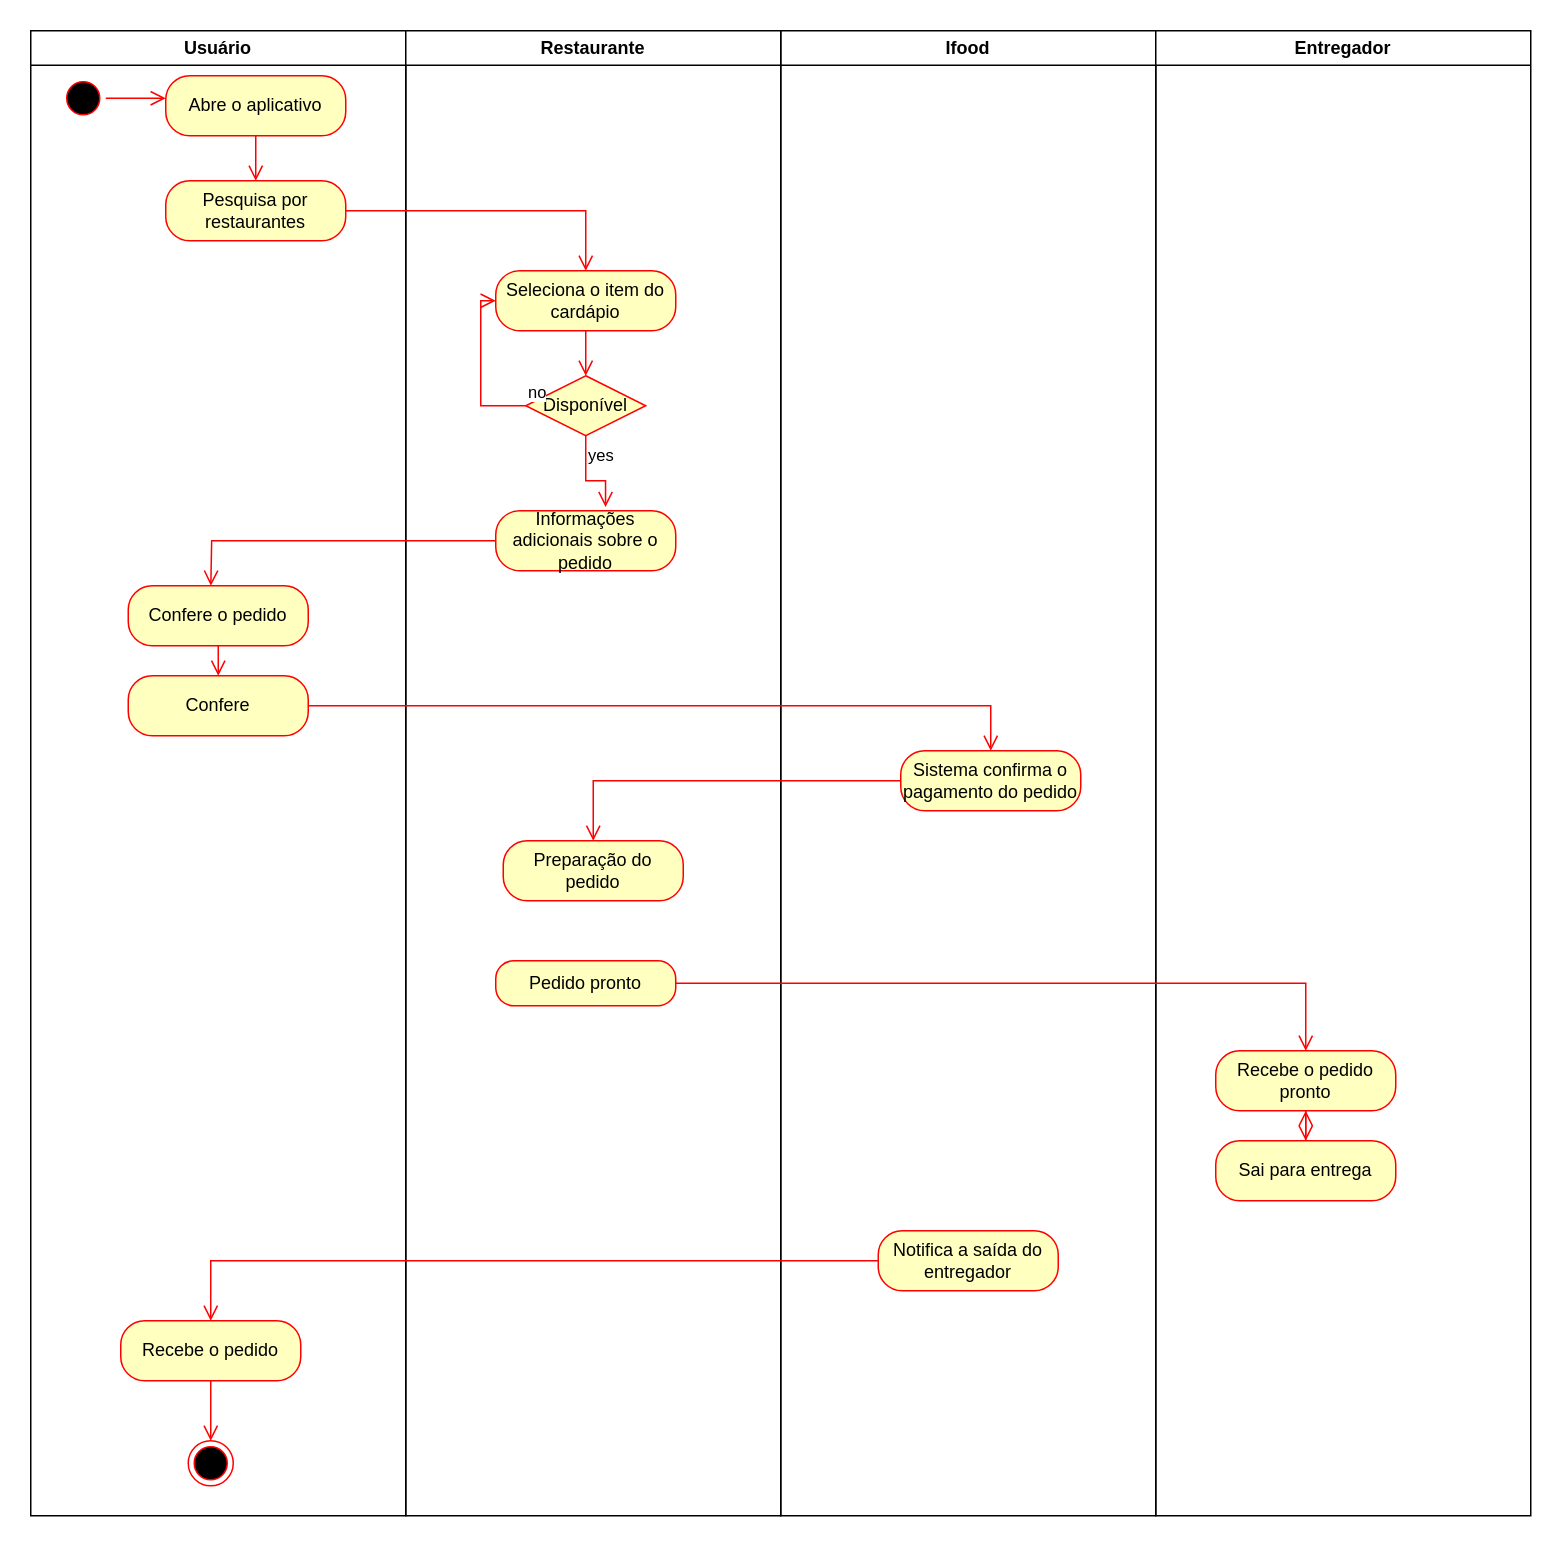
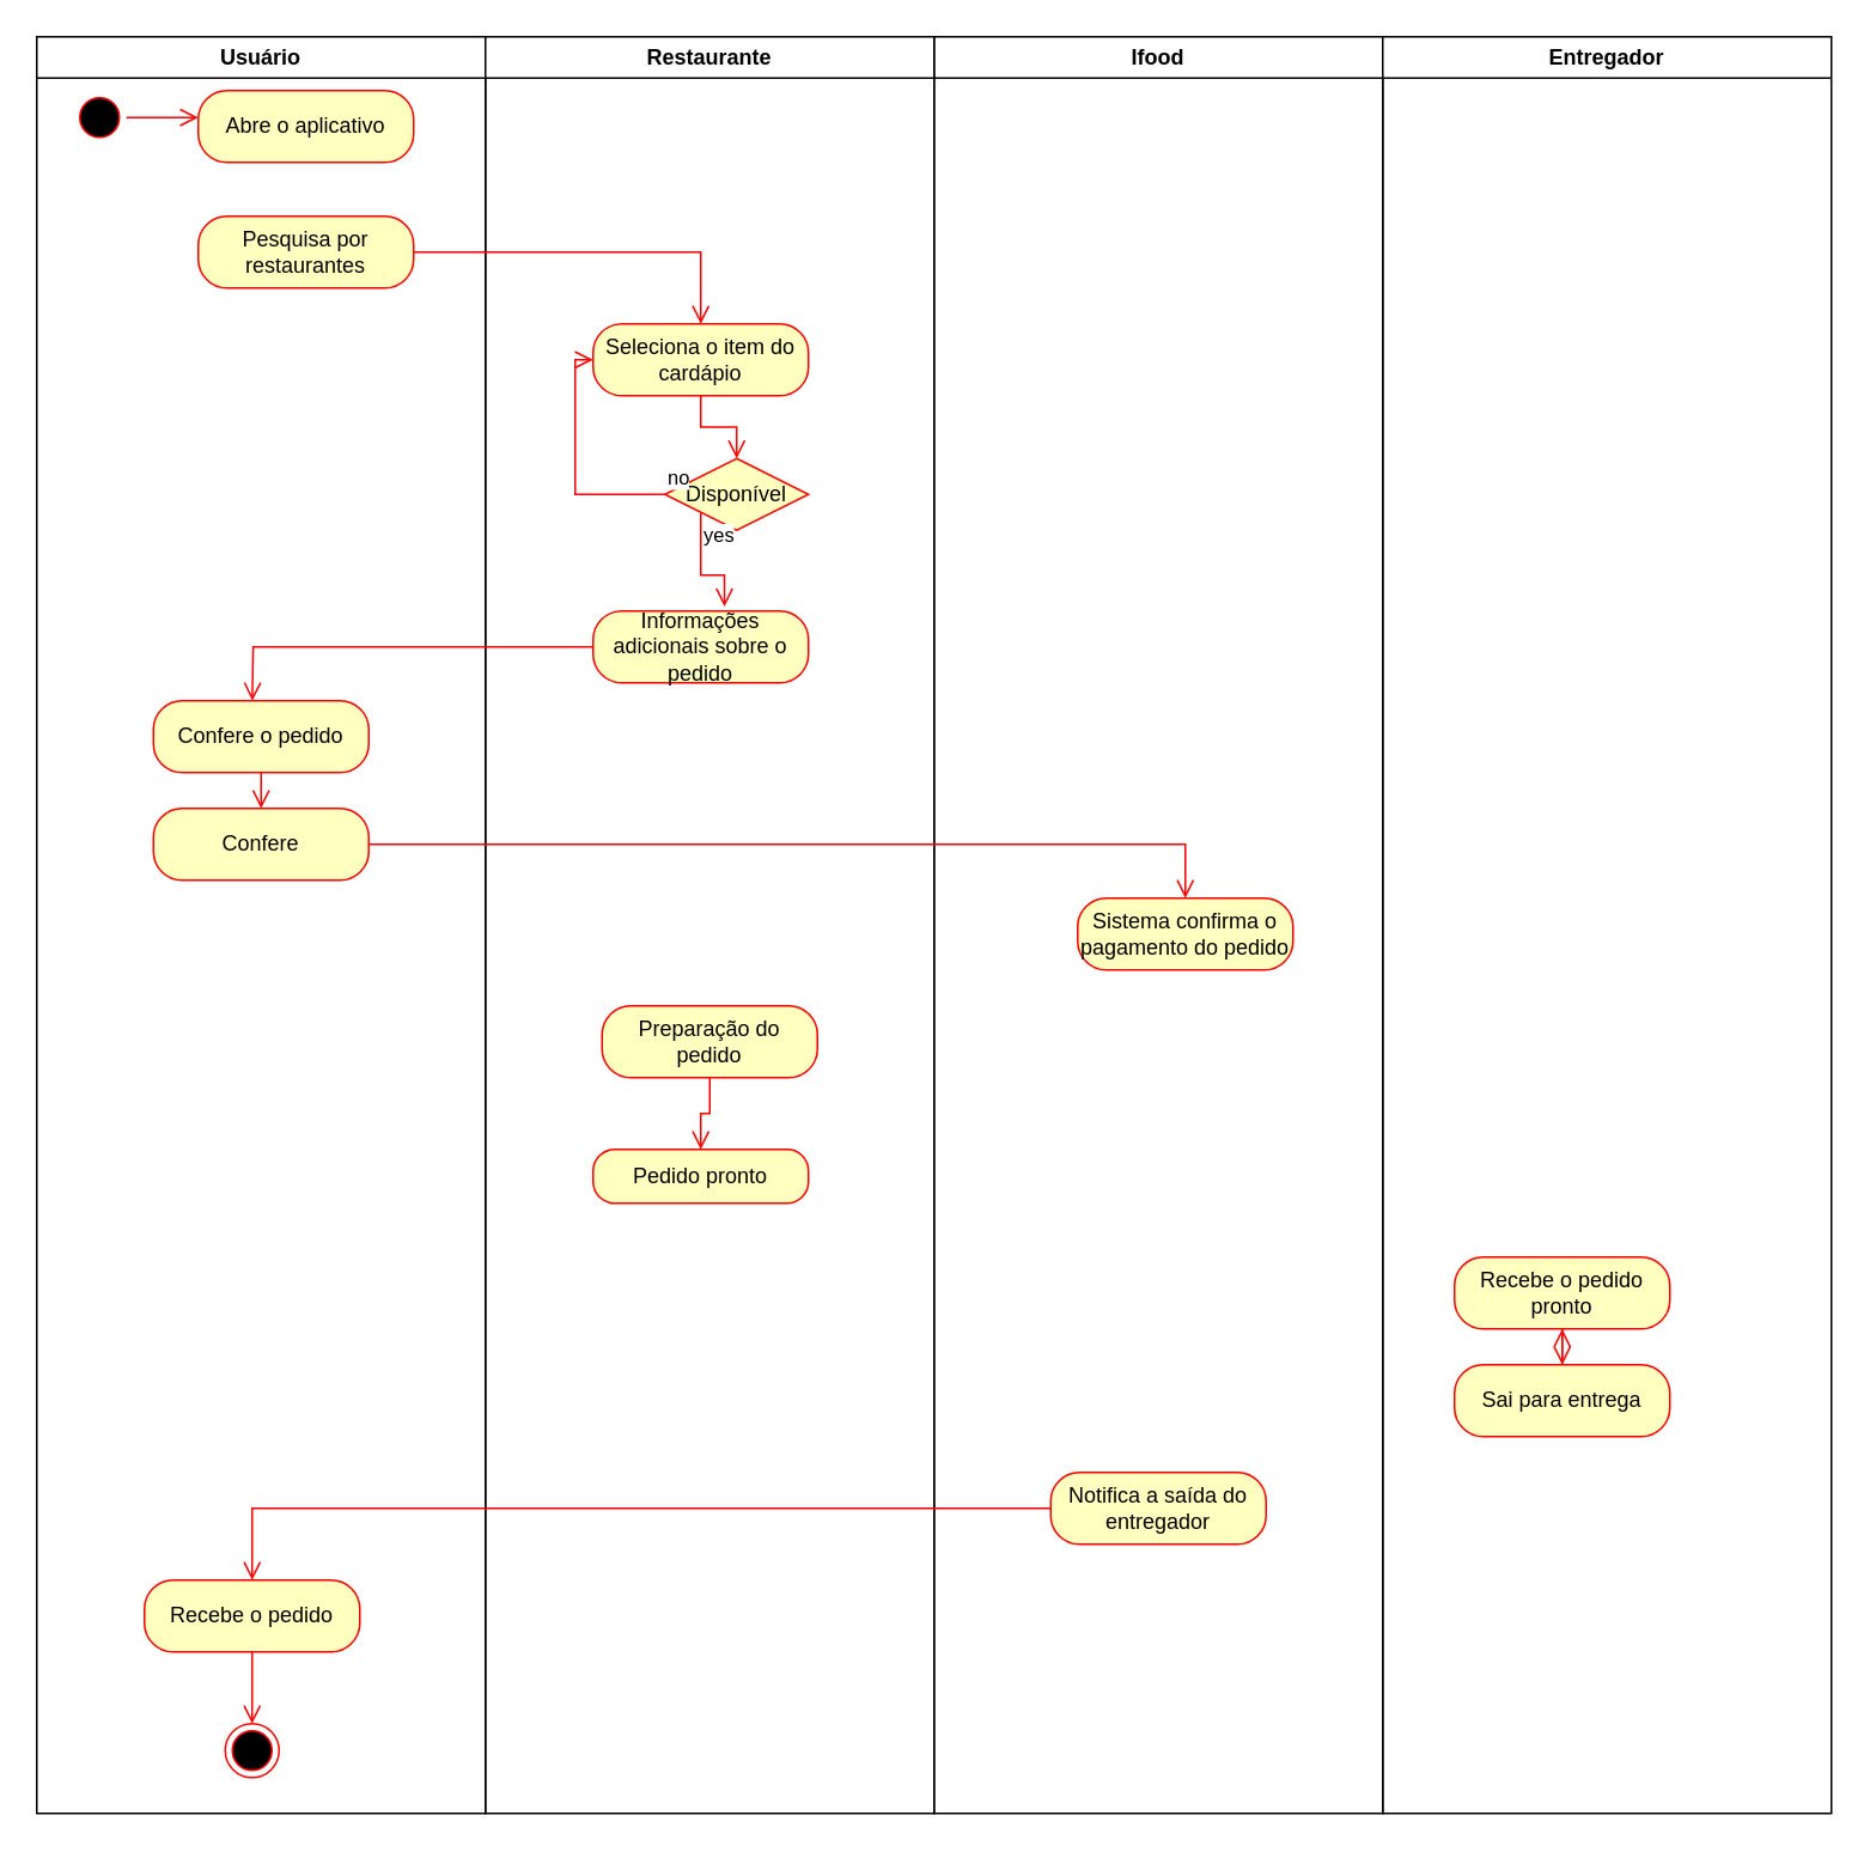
  <mxCell id="0" />
  <mxCell id="1" parent="0" />
  <mxCell id="2" value="Usuário" style="swimlane;whiteSpace=wrap;html=1;" vertex="1" parent="1"><mxGeometry x="20" y="20" width="250" height="990" as="geometry" /></mxCell>
  <mxCell id="3" value="" style="ellipse;html=1;shape=startState;fillColor=#000000;strokeColor=#ff0000;" vertex="1" parent="2"><mxGeometry x="20" y="30" width="30" height="30" as="geometry" /></mxCell>
  <mxCell id="4" value="" style="edgeStyle=orthogonalEdgeStyle;html=1;verticalAlign=bottom;endArrow=open;endSize=8;strokeColor=#ff0000;rounded=0;" edge="1" source="3" parent="2"><mxGeometry relative="1" as="geometry"><mxPoint x="90" y="45" as="targetPoint" /></mxGeometry></mxCell>
  <mxCell id="5" value="Abre o aplicativo" style="rounded=1;whiteSpace=wrap;html=1;arcSize=40;fontColor=#000000;fillColor=#ffffc0;strokeColor=#ff0000;" vertex="1" parent="2"><mxGeometry x="90" y="30" width="120" height="40" as="geometry" /></mxCell>
  <mxCell id="6" value="Pesquisa por restaurantes" style="rounded=1;whiteSpace=wrap;html=1;arcSize=40;fontColor=#000000;fillColor=#ffffc0;strokeColor=#ff0000;" vertex="1" parent="2"><mxGeometry x="90" y="100" width="120" height="40" as="geometry" /></mxCell>
- <mxCell id="7" value="" style="edgeStyle=orthogonalEdgeStyle;html=1;verticalAlign=bottom;endArrow=open;endSize=8;strokeColor=#ff0000;rounded=0;entryX=0.5;entryY=0;entryDx=0;entryDy=0;" edge="1" source="5" parent="2" target="6"><mxGeometry relative="1" as="geometry"><mxPoint x="150" y="130" as="targetPoint" /></mxGeometry></mxCell>
  <mxCell id="8" value="Confere o pedido" style="rounded=1;whiteSpace=wrap;html=1;arcSize=40;fontColor=#000000;fillColor=#ffffc0;strokeColor=#ff0000;" vertex="1" parent="2"><mxGeometry x="65" y="370" width="120" height="40" as="geometry" /></mxCell>
  <mxCell id="9" value="Confere" style="rounded=1;whiteSpace=wrap;html=1;arcSize=40;fontColor=#000000;fillColor=#ffffc0;strokeColor=#ff0000;" vertex="1" parent="2"><mxGeometry x="65" y="430" width="120" height="40" as="geometry" /></mxCell>
  <mxCell id="10" value="" style="edgeStyle=orthogonalEdgeStyle;html=1;verticalAlign=bottom;endArrow=open;endSize=8;strokeColor=#ff0000;rounded=0;entryX=0.5;entryY=0;entryDx=0;entryDy=0;" edge="1" source="8" parent="2" target="9"><mxGeometry relative="1" as="geometry"><mxPoint x="490" y="670" as="targetPoint" /></mxGeometry></mxCell>
  <mxCell id="11" value="Recebe o pedido" style="rounded=1;whiteSpace=wrap;html=1;arcSize=40;fontColor=#000000;fillColor=#ffffc0;strokeColor=#ff0000;" vertex="1" parent="2"><mxGeometry x="60" y="860" width="120" height="40" as="geometry" /></mxCell>
  <mxCell id="12" value="" style="edgeStyle=orthogonalEdgeStyle;html=1;verticalAlign=bottom;endArrow=open;endSize=8;strokeColor=#ff0000;rounded=0;entryX=0.5;entryY=0;entryDx=0;entryDy=0;" edge="1" source="11" parent="2" target="13"><mxGeometry relative="1" as="geometry"><mxPoint x="120" y="940" as="targetPoint" /></mxGeometry></mxCell>
  <mxCell id="13" value="" style="ellipse;html=1;shape=endState;fillColor=#000000;strokeColor=#ff0000;" vertex="1" parent="2"><mxGeometry x="105" y="940" width="30" height="30" as="geometry" /></mxCell>
  <mxCell id="14" value="Ifood" style="swimlane;whiteSpace=wrap;html=1;" vertex="1" parent="1"><mxGeometry x="520" y="20" width="250" height="990" as="geometry" /></mxCell>
  <mxCell id="15" value="Sistema confirma o pagamento do pedido" style="rounded=1;whiteSpace=wrap;html=1;arcSize=40;fontColor=#000000;fillColor=#ffffc0;strokeColor=#ff0000;" vertex="1" parent="14"><mxGeometry x="80" y="480" width="120" height="40" as="geometry" /></mxCell>
  <mxCell id="16" value="Notifica a saída do entregador" style="rounded=1;whiteSpace=wrap;html=1;arcSize=40;fontColor=#000000;fillColor=#ffffc0;strokeColor=#ff0000;" vertex="1" parent="14"><mxGeometry x="65" y="800" width="120" height="40" as="geometry" /></mxCell>
  <mxCell id="17" value="Restaurante" style="swimlane;whiteSpace=wrap;html=1;" vertex="1" parent="1"><mxGeometry x="270" y="20" width="250" height="990" as="geometry" /></mxCell>
  <mxCell id="18" value="Seleciona o item do cardápio" style="rounded=1;whiteSpace=wrap;html=1;arcSize=40;fontColor=#000000;fillColor=#ffffc0;strokeColor=#ff0000;" vertex="1" parent="17"><mxGeometry x="60" y="160" width="120" height="40" as="geometry" /></mxCell>
  <mxCell id="19" value="" style="edgeStyle=orthogonalEdgeStyle;html=1;verticalAlign=bottom;endArrow=open;endSize=8;strokeColor=#ff0000;rounded=0;entryX=0.5;entryY=0;entryDx=0;entryDy=0;" edge="1" source="18" parent="17" target="20"><mxGeometry relative="1" as="geometry"><mxPoint x="120" y="290" as="targetPoint" /></mxGeometry></mxCell>
- <mxCell id="20" value="Disponível" style="rhombus;whiteSpace=wrap;html=1;fontColor=#000000;fillColor=#ffffc0;strokeColor=#ff0000;" vertex="1" parent="17"><mxGeometry x="80" y="230" width="80" height="40" as="geometry" /></mxCell>
+ <mxCell id="20" value="Disponível" style="rhombus;whiteSpace=wrap;html=1;fontColor=#000000;fillColor=#ffffc0;strokeColor=#ff0000;" vertex="1" parent="17"><mxGeometry x="100" y="235" width="80" height="40" as="geometry" /></mxCell>
  <mxCell id="21" value="no" style="edgeStyle=orthogonalEdgeStyle;html=1;align=left;verticalAlign=bottom;endArrow=open;endSize=8;strokeColor=#ff0000;rounded=0;entryX=0;entryY=0.5;entryDx=0;entryDy=0;exitX=0;exitY=0.5;exitDx=0;exitDy=0;" edge="1" source="20" parent="17" target="18"><mxGeometry x="-1" relative="1" as="geometry"><mxPoint x="330" y="240" as="targetPoint" /></mxGeometry></mxCell>
  <mxCell id="22" value="Informações adicionais sobre o pedido" style="rounded=1;whiteSpace=wrap;html=1;arcSize=40;fontColor=#000000;fillColor=#ffffc0;strokeColor=#ff0000;" vertex="1" parent="17"><mxGeometry x="60" y="320" width="120" height="40" as="geometry" /></mxCell>
  <mxCell id="23" value="yes" style="edgeStyle=orthogonalEdgeStyle;html=1;align=left;verticalAlign=top;endArrow=open;endSize=8;strokeColor=#ff0000;rounded=0;entryX=0.61;entryY=-0.063;entryDx=0;entryDy=0;entryPerimeter=0;" edge="1" source="20" parent="17" target="22"><mxGeometry x="-1" relative="1" as="geometry"><mxPoint x="150" y="390" as="targetPoint" /><Array as="points"><mxPoint x="120" y="300" /><mxPoint x="133" y="300" /></Array></mxGeometry></mxCell>
  <mxCell id="24" value="Preparação do pedido" style="rounded=1;whiteSpace=wrap;html=1;arcSize=40;fontColor=#000000;fillColor=#ffffc0;strokeColor=#ff0000;" vertex="1" parent="17"><mxGeometry x="65" y="540" width="120" height="40" as="geometry" /></mxCell>
+ <mxCell id="25" value="" style="edgeStyle=orthogonalEdgeStyle;html=1;verticalAlign=bottom;endArrow=open;endSize=8;strokeColor=#ff0000;rounded=0;entryX=0.5;entryY=0;entryDx=0;entryDy=0;" edge="1" source="24" parent="17" target="26"><mxGeometry relative="1" as="geometry"><mxPoint x="125" y="610" as="targetPoint" /></mxGeometry></mxCell>
  <mxCell id="26" value="Pedido pronto" style="rounded=1;whiteSpace=wrap;html=1;arcSize=40;fontColor=#000000;fillColor=#ffffc0;strokeColor=#ff0000;" vertex="1" parent="17"><mxGeometry x="60" y="620" width="120" height="30" as="geometry" /></mxCell>
  <mxCell id="27" value="Entregador" style="swimlane;whiteSpace=wrap;html=1;" vertex="1" parent="1"><mxGeometry x="770" y="20" width="250" height="990" as="geometry" /></mxCell>
  <mxCell id="28" value="Recebe o pedido pronto" style="rounded=1;whiteSpace=wrap;html=1;arcSize=40;fontColor=#000000;fillColor=#ffffc0;strokeColor=#ff0000;" vertex="1" parent="27"><mxGeometry x="40" y="680" width="120" height="40" as="geometry" /></mxCell>
  <mxCell id="29" value="" style="edgeStyle=orthogonalEdgeStyle;html=1;verticalAlign=bottom;endArrow=open;endSize=8;strokeColor=#ff0000;rounded=0;" edge="1" source="28" parent="27"><mxGeometry relative="1" as="geometry"><mxPoint x="100" y="740" as="targetPoint" /></mxGeometry></mxCell>
  <mxCell id="30" value="Sai para entrega" style="rounded=1;whiteSpace=wrap;html=1;arcSize=40;fontColor=#000000;fillColor=#ffffc0;strokeColor=#ff0000;" vertex="1" parent="27"><mxGeometry x="40" y="740" width="120" height="40" as="geometry" /></mxCell>
  <mxCell id="31" value="" style="edgeStyle=orthogonalEdgeStyle;html=1;verticalAlign=bottom;endArrow=open;endSize=8;strokeColor=#ff0000;rounded=0;entryX=0.5;entryY=0;entryDx=0;entryDy=0;" edge="1" source="6" parent="1" target="18"><mxGeometry relative="1" as="geometry"><mxPoint x="170" y="250" as="targetPoint" /></mxGeometry></mxCell>
  <mxCell id="32" value="" style="edgeStyle=orthogonalEdgeStyle;html=1;verticalAlign=bottom;endArrow=open;endSize=8;strokeColor=#ff0000;rounded=0;" edge="1" source="22" parent="1"><mxGeometry relative="1" as="geometry"><mxPoint x="140.059" y="390" as="targetPoint" /></mxGeometry></mxCell>
  <mxCell id="33" value="" style="edgeStyle=orthogonalEdgeStyle;html=1;verticalAlign=bottom;endArrow=open;endSize=8;strokeColor=#ff0000;rounded=0;entryX=0.5;entryY=0;entryDx=0;entryDy=0;" edge="1" source="9" parent="1" target="15"><mxGeometry relative="1" as="geometry"><mxPoint x="660" y="500" as="targetPoint" /></mxGeometry></mxCell>
- <mxCell id="34" value="" style="edgeStyle=orthogonalEdgeStyle;html=1;verticalAlign=bottom;endArrow=open;endSize=8;strokeColor=#ff0000;rounded=0;entryX=0.5;entryY=0;entryDx=0;entryDy=0;" edge="1" source="15" parent="1" target="24"><mxGeometry relative="1" as="geometry"><mxPoint x="660" y="600" as="targetPoint" /></mxGeometry></mxCell>
- <mxCell id="35" value="" style="edgeStyle=orthogonalEdgeStyle;html=1;verticalAlign=bottom;endArrow=open;endSize=8;strokeColor=#ff0000;rounded=0;entryX=0.5;entryY=0;entryDx=0;entryDy=0;" edge="1" source="26" parent="1" target="28"><mxGeometry relative="1" as="geometry"><mxPoint x="870" y="699.941" as="targetPoint" /></mxGeometry></mxCell>
  <mxCell id="36" value="" style="edgeStyle=orthogonalEdgeStyle;html=1;verticalAlign=bottom;endArrow=open;endSize=8;strokeColor=#ff0000;rounded=0;" edge="1" source="30" parent="1" target="28"><mxGeometry relative="1" as="geometry"><mxPoint x="870" y="860" as="targetPoint" /></mxGeometry></mxCell>
  <mxCell id="37" value="" style="edgeStyle=orthogonalEdgeStyle;html=1;verticalAlign=bottom;endArrow=open;endSize=8;strokeColor=#ff0000;rounded=0;entryX=0.5;entryY=0;entryDx=0;entryDy=0;" edge="1" source="16" parent="1" target="11"><mxGeometry relative="1" as="geometry"><mxPoint x="645" y="920" as="targetPoint" /></mxGeometry></mxCell>
